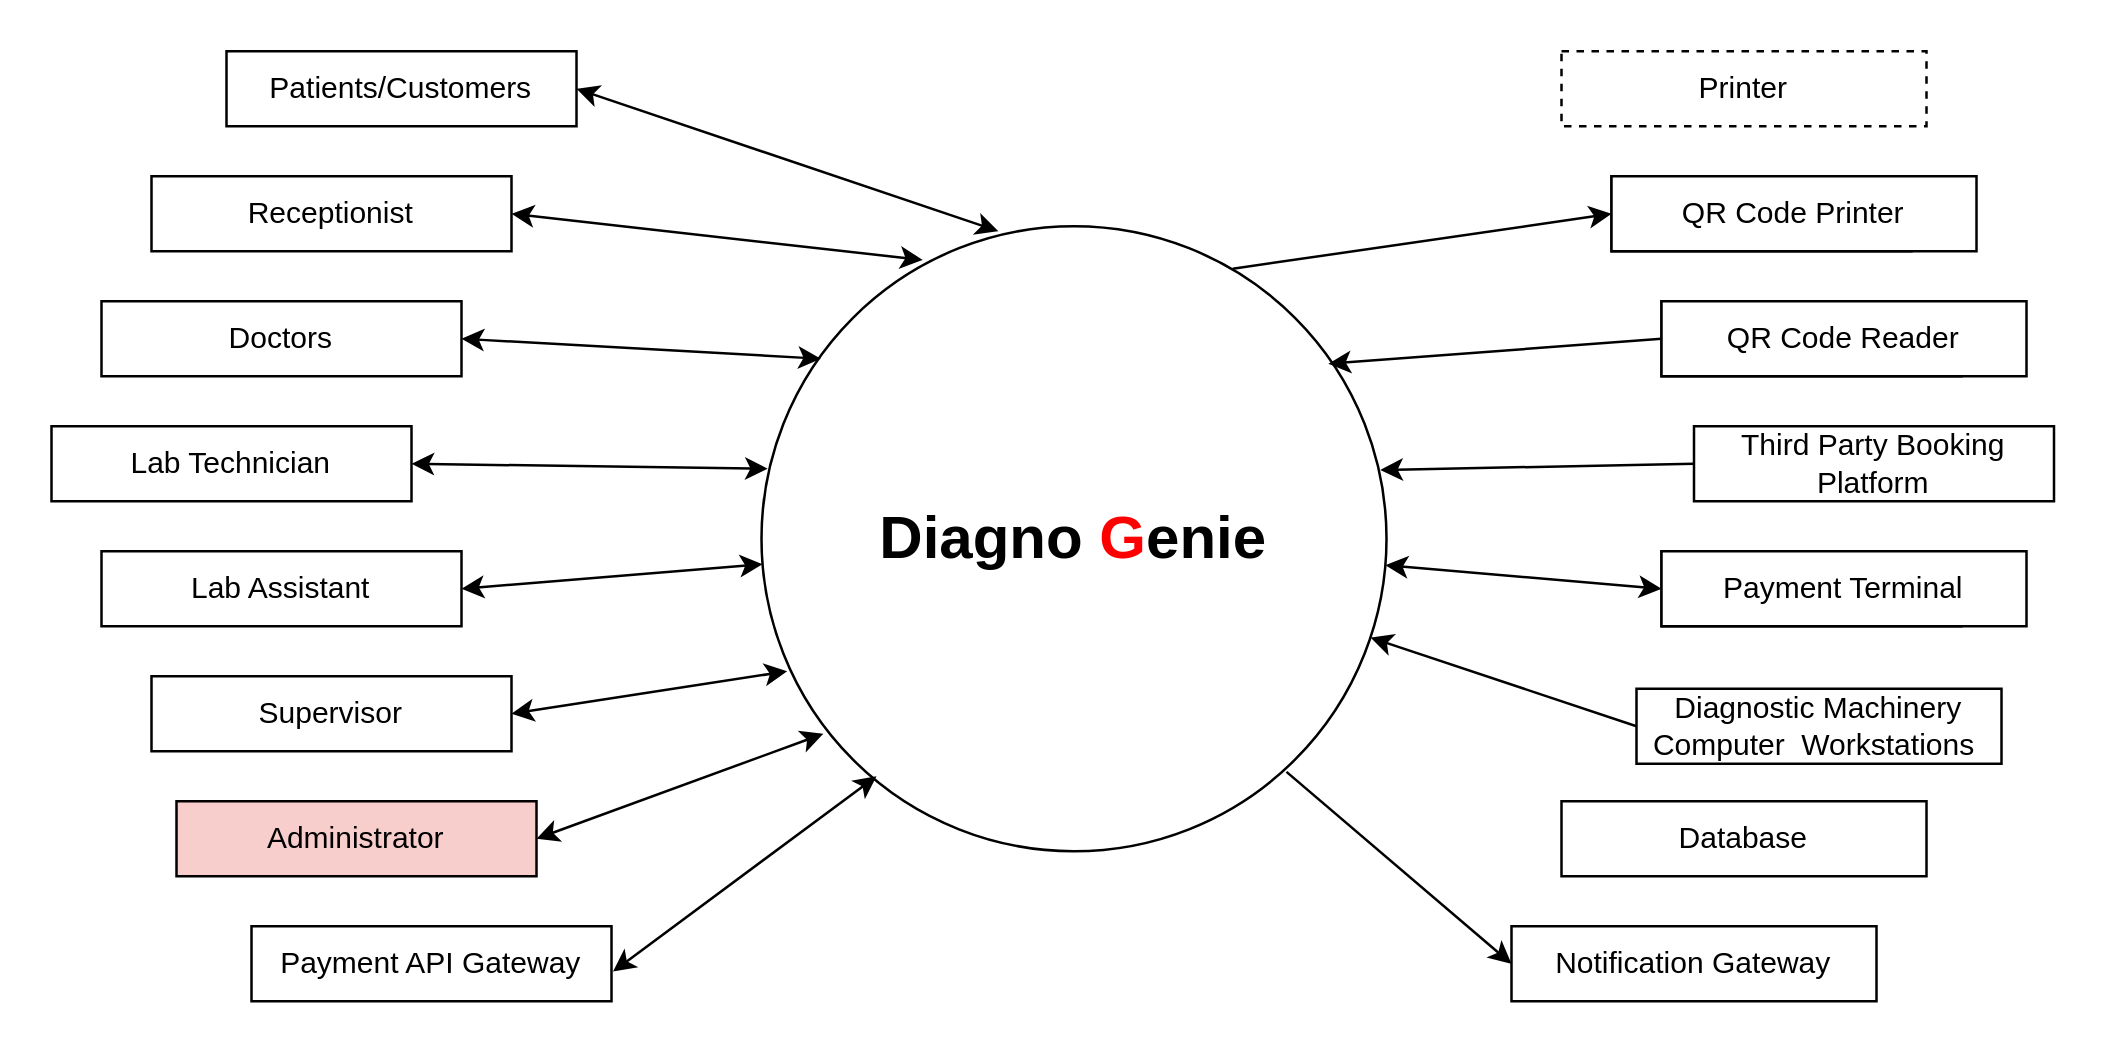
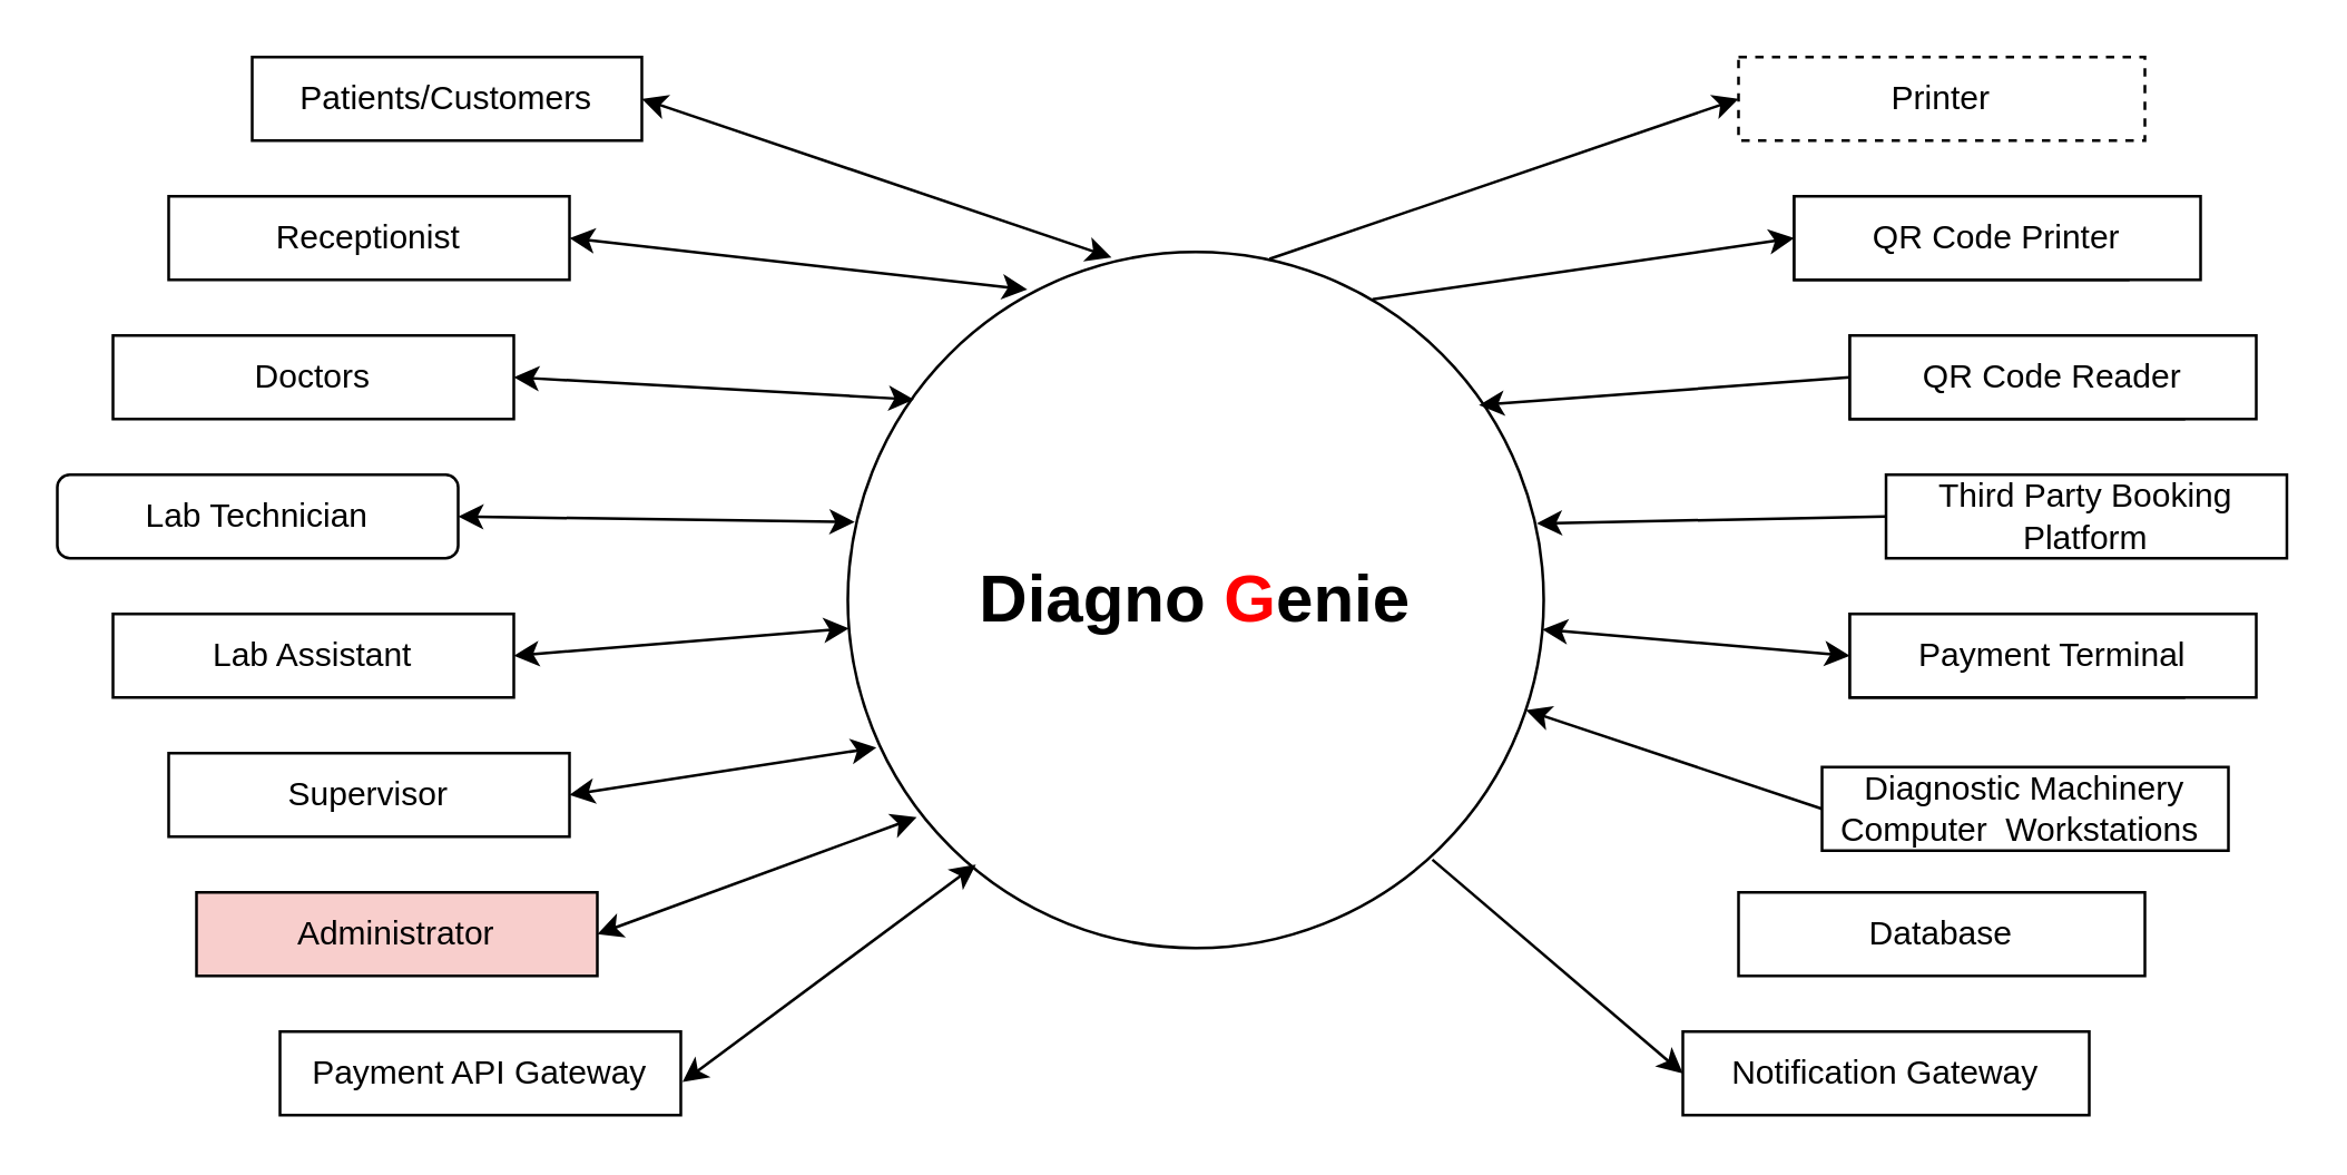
  <mxCell id="0" />
  <mxCell id="1" parent="0" />
  <mxCell id="2" value="&lt;h1&gt;&lt;b&gt;Diagno &lt;font color=&quot;#ff0000&quot;&gt;G&lt;/font&gt;enie&lt;/b&gt;&lt;/h1&gt;" style="ellipse;whiteSpace=wrap;html=1;" parent="1" vertex="1"><mxGeometry x="304" y="90" width="250" height="250" as="geometry" /></mxCell>
  <mxCell id="3" value="Doctors" style="rounded=0;whiteSpace=wrap;html=1;" parent="1" vertex="1"><mxGeometry x="40" y="120" width="144" height="30" as="geometry" /></mxCell>
- <mxCell id="4" value="Lab Technician" style="rounded=0;whiteSpace=wrap;html=1;" parent="1" vertex="1"><mxGeometry x="20" y="170" width="144" height="30" as="geometry" /></mxCell>
+ <mxCell id="4" value="Lab Technician" style="whiteSpace=wrap;html=1;rounded=1;" parent="1" vertex="1"><mxGeometry x="20" y="170" width="144" height="30" as="geometry" /></mxCell>
  <mxCell id="5" value="Lab Assistant" style="rounded=0;whiteSpace=wrap;html=1;" parent="1" vertex="1"><mxGeometry x="40" y="220" width="144" height="30" as="geometry" /></mxCell>
  <mxCell id="6" value="Supervisor" style="rounded=0;whiteSpace=wrap;html=1;" parent="1" vertex="1"><mxGeometry x="60" y="270" width="144" height="30" as="geometry" /></mxCell>
  <mxCell id="7" value="Payment API Gateway" style="rounded=0;whiteSpace=wrap;html=1;" parent="1" vertex="1"><mxGeometry x="100" y="370" width="144" height="30" as="geometry" /></mxCell>
  <mxCell id="8" value="Receptionist" style="rounded=0;whiteSpace=wrap;html=1;" parent="1" vertex="1"><mxGeometry x="60" y="70" width="144" height="30" as="geometry" /></mxCell>
  <mxCell id="9" value="QR Code Reader" style="rounded=0;whiteSpace=wrap;html=1;" parent="1" vertex="1"><mxGeometry x="664" y="120" width="120" height="30" as="geometry" /></mxCell>
  <mxCell id="10" value="Mobile/Tablet" style="rounded=0;whiteSpace=wrap;html=1;" parent="1" vertex="1"><mxGeometry x="664" y="220" width="120" height="30" as="geometry" /></mxCell>
  <mxCell id="11" value="Diagnostic Machinery Computer&amp;nbsp; Workstations&amp;nbsp;" style="rounded=0;whiteSpace=wrap;html=1;" parent="1" vertex="1"><mxGeometry x="654" y="275" width="146" height="30" as="geometry" /></mxCell>
  <mxCell id="12" value="Database" style="rounded=0;whiteSpace=wrap;html=1;" parent="1" vertex="1"><mxGeometry x="624" y="320" width="146" height="30" as="geometry" /></mxCell>
  <mxCell id="13" value="Notification Gateway" style="rounded=0;whiteSpace=wrap;html=1;" parent="1" vertex="1"><mxGeometry x="604" y="370" width="146" height="30" as="geometry" /></mxCell>
  <mxCell id="14" value="QR Code Printer" style="rounded=0;whiteSpace=wrap;html=1;" parent="1" vertex="1"><mxGeometry x="644" y="70" width="120" height="30" as="geometry" /></mxCell>
  <mxCell id="15" value="" style="startArrow=classic;endArrow=classic;html=1;rounded=0;exitX=1;exitY=0.5;exitDx=0;exitDy=0;entryX=0.041;entryY=0.712;entryDx=0;entryDy=0;entryPerimeter=0;" parent="1" source="6" target="2" edge="1"><mxGeometry width="50" height="50" relative="1" as="geometry"><mxPoint x="424" y="260" as="sourcePoint" /><mxPoint x="474" y="210" as="targetPoint" /></mxGeometry></mxCell>
  <mxCell id="16" value="" style="endArrow=classic;html=1;rounded=0;exitX=0;exitY=0.5;exitDx=0;exitDy=0;" parent="1" source="11" target="2" edge="1"><mxGeometry width="50" height="50" relative="1" as="geometry"><mxPoint x="214" y="295" as="sourcePoint" /><mxPoint x="324" y="267" as="targetPoint" /></mxGeometry></mxCell>
  <mxCell id="17" value="" style="endArrow=classic;html=1;rounded=0;exitX=0.754;exitY=0.068;exitDx=0;exitDy=0;entryX=0;entryY=0.5;entryDx=0;entryDy=0;exitPerimeter=0;" parent="1" source="2" target="14" edge="1"><mxGeometry width="50" height="50" relative="1" as="geometry"><mxPoint x="474" y="150" as="sourcePoint" /><mxPoint x="414" y="130" as="targetPoint" /></mxGeometry></mxCell>
  <mxCell id="18" value="" style="startArrow=classic;endArrow=classic;html=1;rounded=0;exitX=1;exitY=0.5;exitDx=0;exitDy=0;entryX=0.258;entryY=0.054;entryDx=0;entryDy=0;entryPerimeter=0;" parent="1" source="8" target="2" edge="1"><mxGeometry width="50" height="50" relative="1" as="geometry"><mxPoint x="414" y="130" as="sourcePoint" /><mxPoint x="464" y="80" as="targetPoint" /></mxGeometry></mxCell>
  <mxCell id="19" value="" style="startArrow=classic;endArrow=classic;html=1;rounded=0;exitX=1.004;exitY=0.605;exitDx=0;exitDy=0;exitPerimeter=0;" parent="1" source="7" edge="1"><mxGeometry width="50" height="50" relative="1" as="geometry"><mxPoint x="214" y="95" as="sourcePoint" /><mxPoint x="350" y="310" as="targetPoint" /></mxGeometry></mxCell>
  <mxCell id="20" value="" style="startArrow=classic;endArrow=classic;html=1;rounded=0;exitX=1;exitY=0.5;exitDx=0;exitDy=0;entryX=0.095;entryY=0.212;entryDx=0;entryDy=0;entryPerimeter=0;" parent="1" source="3" target="2" edge="1"><mxGeometry width="50" height="50" relative="1" as="geometry"><mxPoint x="394" y="270" as="sourcePoint" /><mxPoint x="324" y="180" as="targetPoint" /></mxGeometry></mxCell>
  <mxCell id="21" value="" style="startArrow=classic;endArrow=classic;html=1;rounded=0;exitX=1;exitY=0.5;exitDx=0;exitDy=0;entryX=0.01;entryY=0.388;entryDx=0;entryDy=0;entryPerimeter=0;" parent="1" source="4" target="2" edge="1"><mxGeometry width="50" height="50" relative="1" as="geometry"><mxPoint x="304" y="230" as="sourcePoint" /><mxPoint x="354" y="180" as="targetPoint" /></mxGeometry></mxCell>
  <mxCell id="22" value="" style="endArrow=classic;html=1;rounded=0;exitX=0.84;exitY=0.873;exitDx=0;exitDy=0;entryX=0;entryY=0.5;entryDx=0;entryDy=0;exitPerimeter=0;" parent="1" source="2" target="13" edge="1"><mxGeometry width="50" height="50" relative="1" as="geometry"><mxPoint x="504" y="220" as="sourcePoint" /><mxPoint x="454" y="270" as="targetPoint" /></mxGeometry></mxCell>
  <mxCell id="23" value="Patients/Customers" style="rounded=0;whiteSpace=wrap;html=1;" parent="1" vertex="1"><mxGeometry x="90" y="20" width="140" height="30" as="geometry" /></mxCell>
  <mxCell id="24" value="" style="startArrow=classic;endArrow=classic;html=1;rounded=0;exitX=1;exitY=0.5;exitDx=0;exitDy=0;entryX=0.379;entryY=0.008;entryDx=0;entryDy=0;entryPerimeter=0;" parent="1" source="23" target="2" edge="1"><mxGeometry width="50" height="50" relative="1" as="geometry"><mxPoint x="440" y="80" as="sourcePoint" /><mxPoint x="394" y="107" as="targetPoint" /></mxGeometry></mxCell>
+ <mxCell id="25" value="" style="endArrow=classic;html=1;rounded=0;exitX=0.606;exitY=0.01;exitDx=0;exitDy=0;entryX=0;entryY=0.5;entryDx=0;entryDy=0;exitPerimeter=0;" parent="1" source="2" target="31" edge="1"><mxGeometry width="50" height="50" relative="1" as="geometry"><mxPoint x="480" y="110" as="sourcePoint" /><mxPoint x="630" y="35" as="targetPoint" /></mxGeometry></mxCell>
  <mxCell id="26" value="" style="startArrow=classic;endArrow=classic;html=1;rounded=0;fontFamily=Helvetica;" parent="1" target="2" edge="1"><mxGeometry width="50" height="50" relative="1" as="geometry"><mxPoint x="664" y="235" as="sourcePoint" /><mxPoint x="580" y="230" as="targetPoint" /></mxGeometry></mxCell>
  <mxCell id="27" value="" style="startArrow=classic;endArrow=classic;html=1;rounded=0;fontFamily=Helvetica;exitX=1;exitY=0.5;exitDx=0;exitDy=0;" parent="1" source="5" target="2" edge="1"><mxGeometry width="50" height="50" relative="1" as="geometry"><mxPoint x="330" y="320" as="sourcePoint" /><mxPoint x="380" y="270" as="targetPoint" /></mxGeometry></mxCell>
  <mxCell id="28" value="QR Code Printer" style="rounded=0;whiteSpace=wrap;html=1;" parent="1" vertex="1"><mxGeometry x="644" y="70" width="146" height="30" as="geometry" /></mxCell>
  <mxCell id="29" value="QR Code Reader" style="rounded=0;whiteSpace=wrap;html=1;" parent="1" vertex="1"><mxGeometry x="664" y="120" width="146" height="30" as="geometry" /></mxCell>
  <mxCell id="30" value="Payment Terminal" style="rounded=0;whiteSpace=wrap;html=1;" parent="1" vertex="1"><mxGeometry x="664" y="220" width="146" height="30" as="geometry" /></mxCell>
  <mxCell id="31" value="Printer" style="rounded=0;whiteSpace=wrap;html=1;dashed=1;" parent="1" vertex="1"><mxGeometry x="624" y="20" width="146" height="30" as="geometry" /></mxCell>
  <mxCell id="32" value="" style="endArrow=classic;html=1;rounded=0;fontFamily=Helvetica;exitX=0;exitY=0.5;exitDx=0;exitDy=0;entryX=0.907;entryY=0.22;entryDx=0;entryDy=0;entryPerimeter=0;" parent="1" source="29" target="2" edge="1"><mxGeometry width="50" height="50" relative="1" as="geometry"><mxPoint x="450" y="220" as="sourcePoint" /><mxPoint x="500" y="170" as="targetPoint" /></mxGeometry></mxCell>
  <mxCell id="33" value="Administrator" style="rounded=0;whiteSpace=wrap;html=1;fillColor=#f8cecc;" parent="1" vertex="1"><mxGeometry x="70" y="320" width="144" height="30" as="geometry" /></mxCell>
  <mxCell id="34" value="" style="startArrow=classic;endArrow=classic;html=1;rounded=0;exitX=1;exitY=0.5;exitDx=0;exitDy=0;entryX=0.099;entryY=0.812;entryDx=0;entryDy=0;entryPerimeter=0;" parent="1" source="33" target="2" edge="1"><mxGeometry width="50" height="50" relative="1" as="geometry"><mxPoint x="434" y="310" as="sourcePoint" /><mxPoint x="324" y="318" as="targetPoint" /></mxGeometry></mxCell>
  <mxCell id="35" value="Third Party Booking Platform" style="rounded=0;whiteSpace=wrap;html=1;" parent="1" vertex="1"><mxGeometry x="677" y="170" width="144" height="30" as="geometry" /></mxCell>
  <mxCell id="36" value="" style="endArrow=classic;html=1;rounded=0;exitX=0;exitY=0.5;exitDx=0;exitDy=0;entryX=0.99;entryY=0.39;entryDx=0;entryDy=0;entryPerimeter=0;" parent="1" source="35" target="2" edge="1"><mxGeometry width="50" height="50" relative="1" as="geometry"><mxPoint x="411" y="130" as="sourcePoint" /><mxPoint x="590" y="66" as="targetPoint" /><Array as="points" /></mxGeometry></mxCell>
